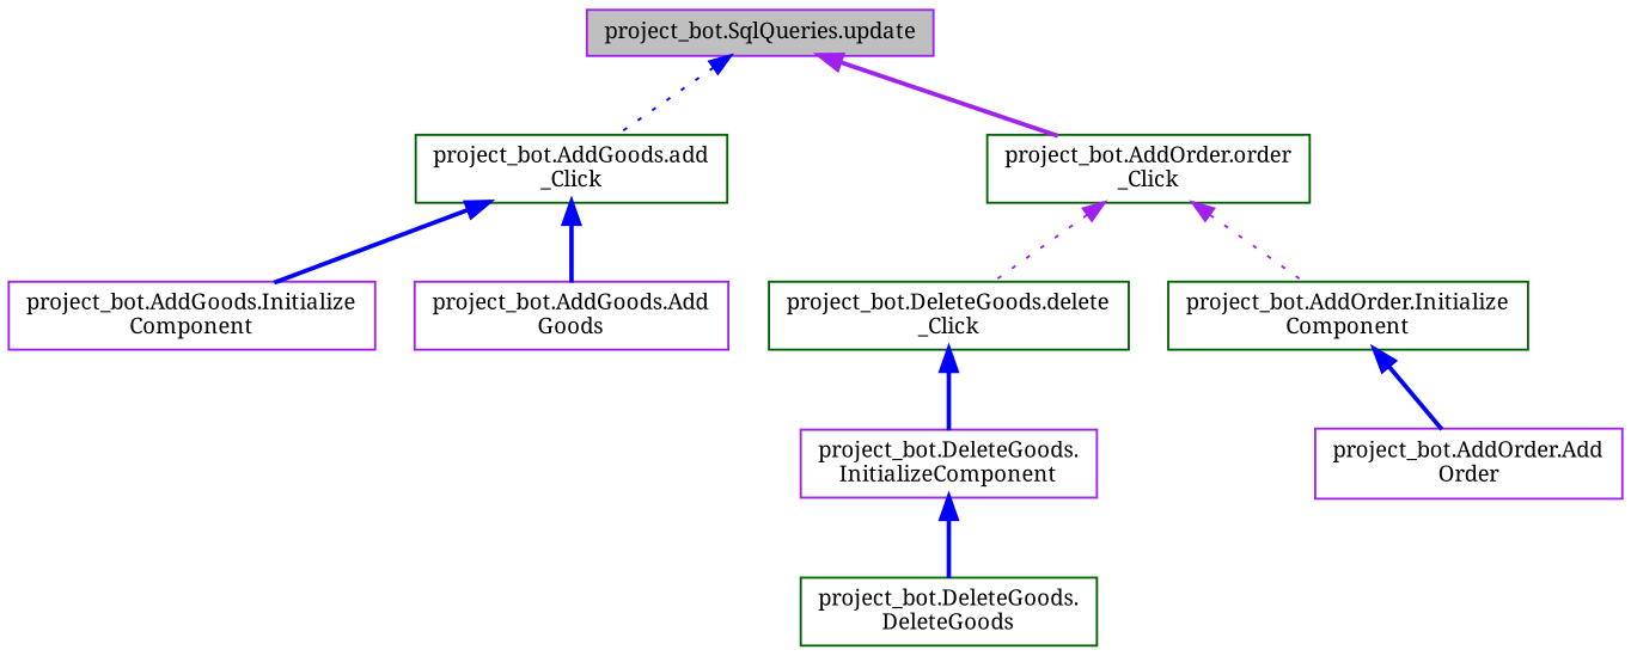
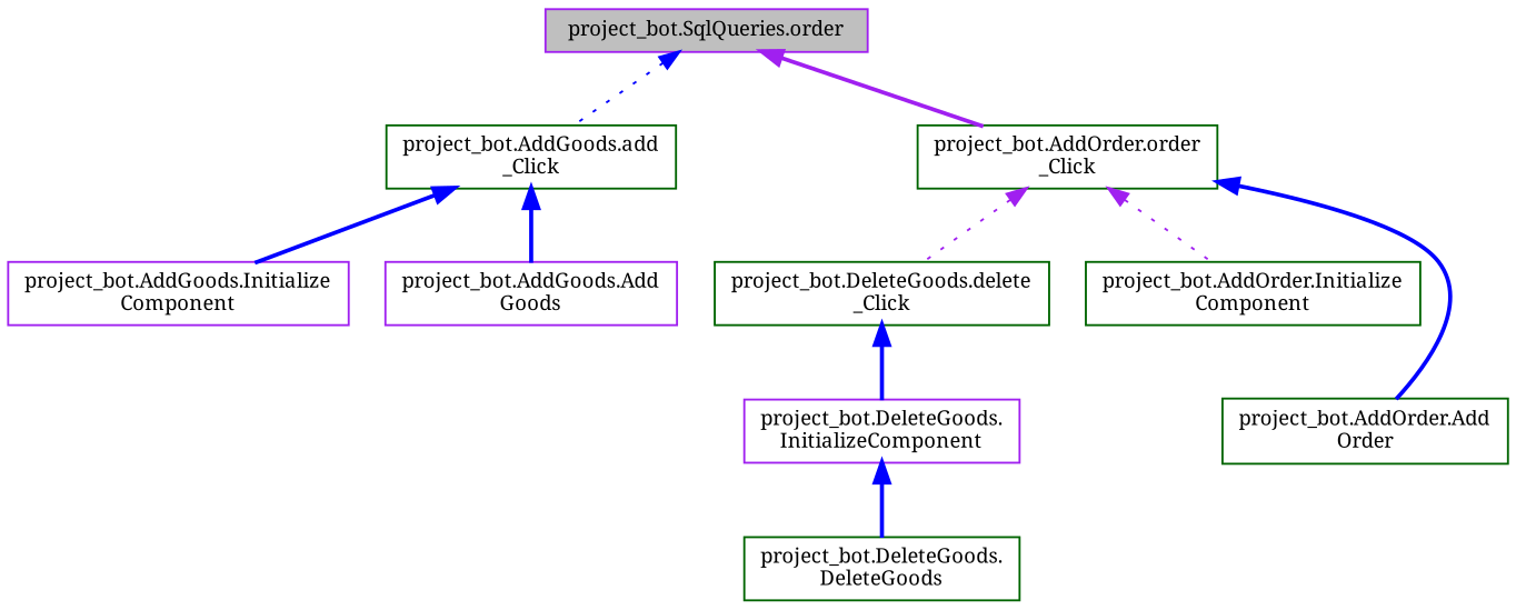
  digraph {
    fontname="Noto Serif"
    rankdir=TB
    node [color=darkgreen fillcolor=white fontname="Noto Serif" fontsize=10 shape=record style=filled]
    edge [color=blue dir=back fontname="Noto Serif" fontsize=10 labelfontname=Helvetica labelfontsize=10 style=bold]
-   n1 [color=purple fillcolor=grey75 fontcolor=black height=0.2 label="project_bot.SqlQueries.update" width=0.4]
+   n1 [color=purple fillcolor=grey75 fontcolor=black height=0.2 label="project_bot.SqlQueries.order" width=0.4]
    n2 [height=0.2 label="project_bot.AddGoods.add\l_Click" width=0.4]
    n3 [height=0.2 label="project_bot.AddOrder.order\l_Click" width=0.4]
    n4 [color=purple height=0.2 label="project_bot.AddGoods.Initialize\lComponent" width=0.4]
    n5 [color=purple height=0.2 label="project_bot.AddGoods.Add\lGoods" width=0.4]
    n6 [height=0.2 label="project_bot.DeleteGoods.delete\l_Click" width=0.4]
    n7 [height=0.2 label="project_bot.AddOrder.Initialize\lComponent" width=0.4]
    n8 [color=purple height=0.2 label="project_bot.DeleteGoods.\lInitializeComponent" width=0.4]
-   n9 [color=purple height=0.2 label="project_bot.AddOrder.Add\lOrder" width=0.4]
+   n9 [height=0.2 label="project_bot.AddOrder.Add\lOrder" width=0.4]
    n10 [height=0.2 label="project_bot.DeleteGoods.\lDeleteGoods" width=0.4]
    n1 -> n2 [style=dotted]
    n1 -> n3 [color=purple]
    n2 -> n4
    n2 -> n5
    n3 -> n6 [color=purple style=dotted]
    n3 -> n7 [color=purple style=dotted]
    n6 -> n8
-   n7 -> n9
+   n3 -> n9
    n8 -> n10
  }
